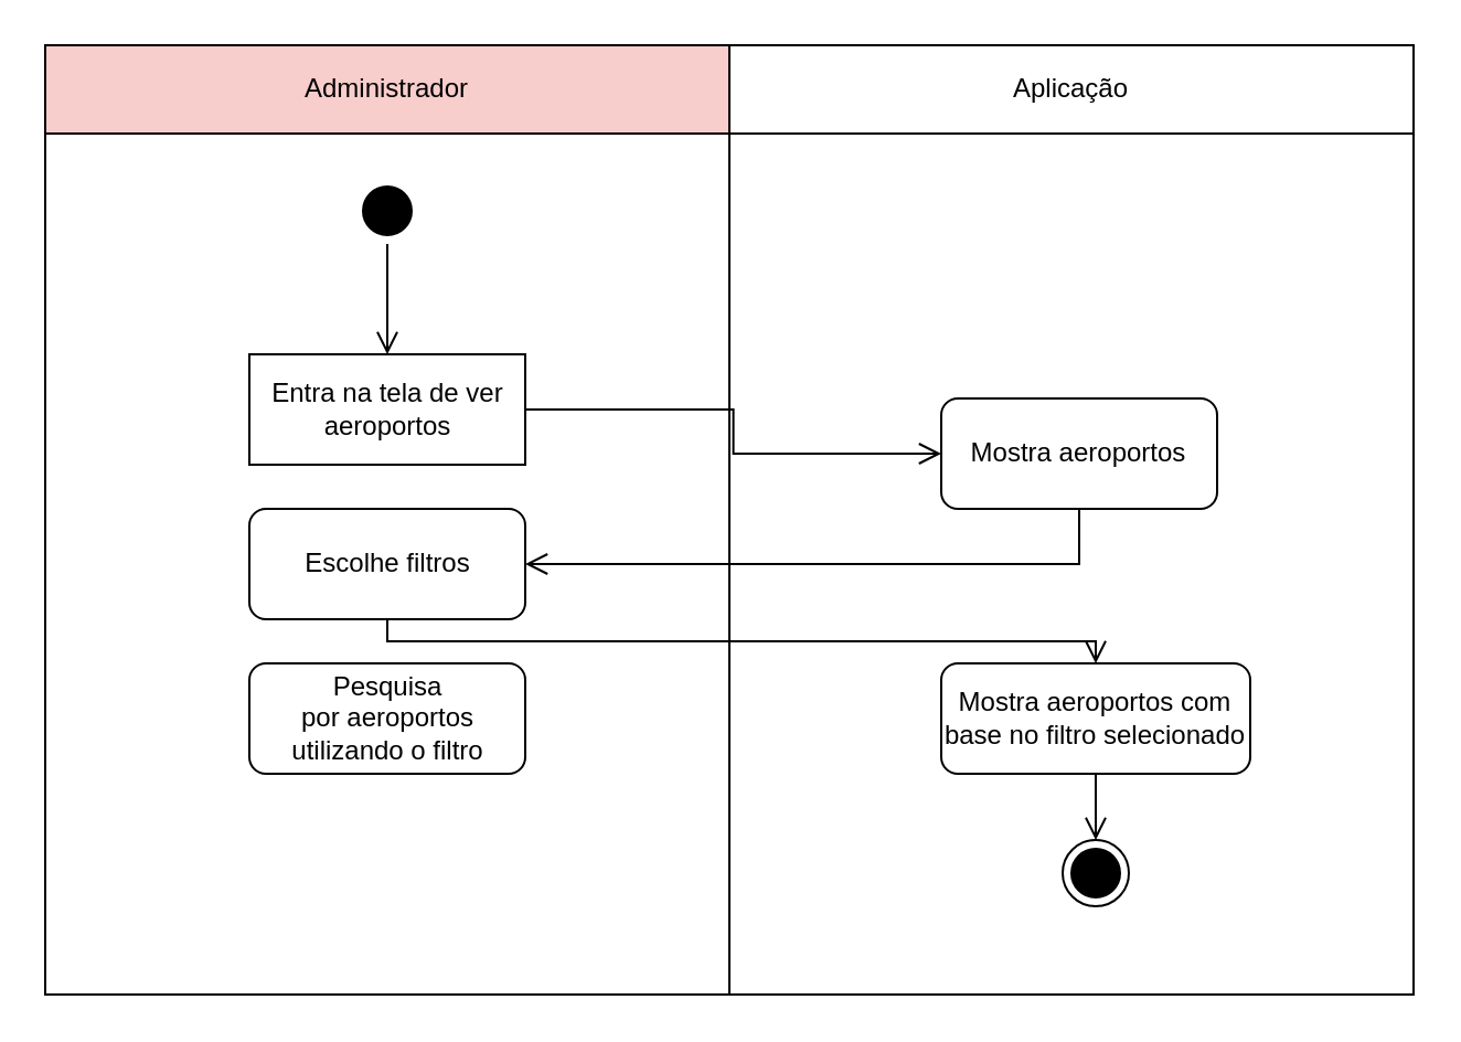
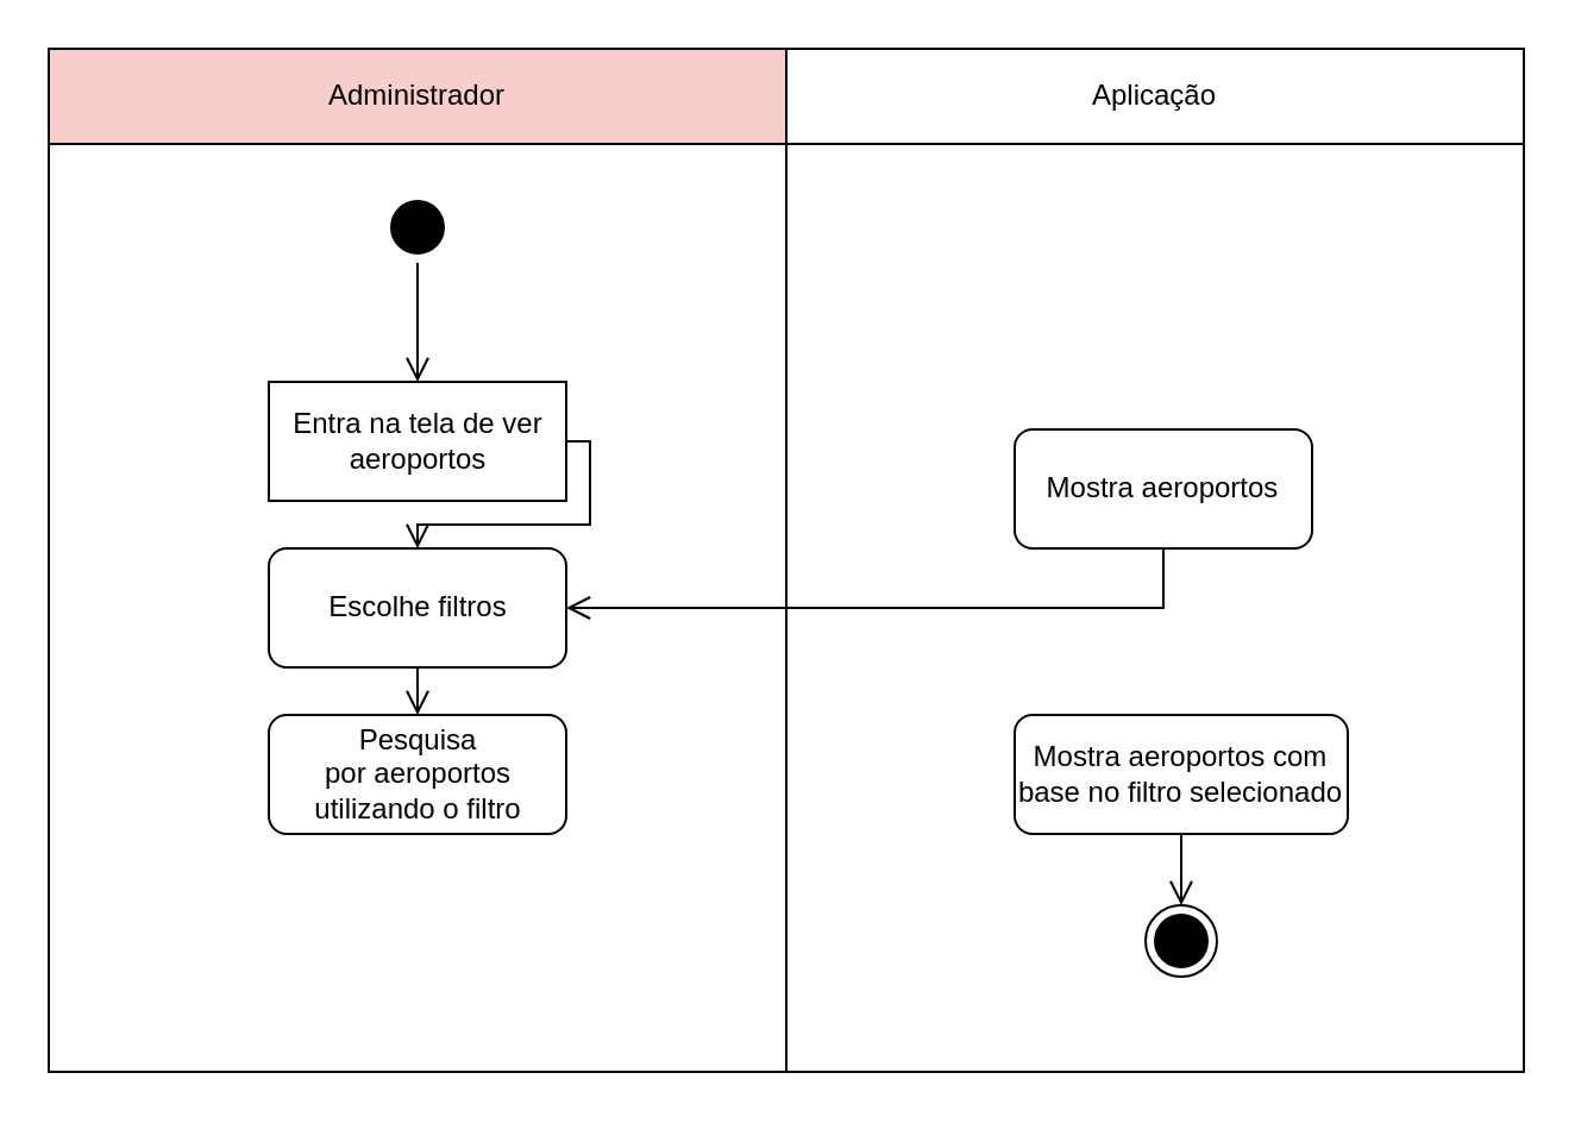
  <mxCell id="0" />
  <mxCell id="1" parent="0" />
  <mxCell id="2" value="" style="rounded=0;whiteSpace=wrap;html=1;" parent="1" vertex="1"><mxGeometry x="20" y="60" width="310" height="390" as="geometry" /></mxCell>
  <mxCell id="3" value="" style="rounded=0;whiteSpace=wrap;html=1;" parent="1" vertex="1"><mxGeometry x="330" y="60" width="310" height="390" as="geometry" /></mxCell>
  <mxCell id="4" value="Administrador" style="rounded=0;whiteSpace=wrap;html=1;fillColor=#f8cecc;" parent="1" vertex="1"><mxGeometry x="20" y="20" width="310" height="40" as="geometry" /></mxCell>
  <mxCell id="5" value="Aplicação" style="rounded=0;whiteSpace=wrap;html=1;" parent="1" vertex="1"><mxGeometry x="330" y="20" width="310" height="40" as="geometry" /></mxCell>
  <mxCell id="6" value="" style="ellipse;html=1;shape=startState;fillColor=#000000;strokeColor=#000000;" parent="1" vertex="1"><mxGeometry x="160" y="80" width="30" height="30" as="geometry" /></mxCell>
  <mxCell id="7" value="" style="edgeStyle=orthogonalEdgeStyle;html=1;verticalAlign=bottom;endArrow=open;endSize=8;strokeColor=#000000;rounded=0;entryX=0.5;entryY=0;entryDx=0;entryDy=0;" parent="1" source="6" target="8" edge="1"><mxGeometry relative="1" as="geometry"><mxPoint x="191" y="170" as="targetPoint" /></mxGeometry></mxCell>
  <mxCell id="8" value="Entra na tela de ver aeroportos" style="whiteSpace=wrap;html=1;rounded=0;" parent="1" vertex="1"><mxGeometry x="112.5" y="160" width="125" height="50" as="geometry" /></mxCell>
  <mxCell id="9" value="Mostra aeroportos" style="rounded=1;whiteSpace=wrap;html=1;" parent="1" vertex="1"><mxGeometry x="426" y="180" width="125" height="50" as="geometry" /></mxCell>
- <mxCell id="10" value="" style="edgeStyle=orthogonalEdgeStyle;html=1;verticalAlign=bottom;endArrow=open;endSize=8;strokeColor=#000000;rounded=0;entryX=0;entryY=0.5;entryDx=0;entryDy=0;exitX=1;exitY=0.5;exitDx=0;exitDy=0;" parent="1" source="8" target="9" edge="1"><mxGeometry relative="1" as="geometry"><mxPoint x="306" y="240" as="targetPoint" /><mxPoint x="306" y="190" as="sourcePoint" /></mxGeometry></mxCell>
+ <mxCell id="10" value="" style="edgeStyle=orthogonalEdgeStyle;html=1;verticalAlign=bottom;endArrow=open;endSize=8;strokeColor=#000000;rounded=0;exitX=1;exitY=0.5;exitDx=0;exitDy=0;" parent="1" source="8" target="11" edge="1"><mxGeometry relative="1" as="geometry"><mxPoint x="306" y="240" as="targetPoint" /><mxPoint x="306" y="190" as="sourcePoint" /></mxGeometry></mxCell>
  <mxCell id="11" value="Escolhe filtros" style="rounded=1;whiteSpace=wrap;html=1;" parent="1" vertex="1"><mxGeometry x="112.5" y="230" width="125" height="50" as="geometry" /></mxCell>
  <mxCell id="12" value="" style="edgeStyle=orthogonalEdgeStyle;html=1;verticalAlign=bottom;endArrow=open;endSize=8;strokeColor=#000000;rounded=0;entryX=1;entryY=0.5;entryDx=0;entryDy=0;exitX=0.5;exitY=1;exitDx=0;exitDy=0;" parent="1" source="9" target="11" edge="1"><mxGeometry relative="1" as="geometry"><mxPoint x="521" y="260" as="targetPoint" /><mxPoint x="416" y="260" as="sourcePoint" /></mxGeometry></mxCell>
  <mxCell id="13" value="Mostra&amp;nbsp;aeroportos com base no filtro selecionado" style="rounded=1;whiteSpace=wrap;html=1;" parent="1" vertex="1"><mxGeometry x="426" y="300" width="140" height="50" as="geometry" /></mxCell>
- <mxCell id="14" value="" style="edgeStyle=orthogonalEdgeStyle;html=1;verticalAlign=bottom;endArrow=open;endSize=8;strokeColor=#000000;rounded=0;exitX=0.5;exitY=1;exitDx=0;exitDy=0;" parent="1" source="11" target="13" edge="1"><mxGeometry relative="1" as="geometry"><mxPoint x="175" y="330" as="targetPoint" /><mxPoint x="306" y="370" as="sourcePoint" /></mxGeometry></mxCell>
+ <mxCell id="14" value="" style="edgeStyle=orthogonalEdgeStyle;html=1;verticalAlign=bottom;endArrow=open;endSize=8;strokeColor=#000000;rounded=0;exitX=0.5;exitY=1;exitDx=0;exitDy=0;entryX=0.5;entryY=0;entryDx=0;entryDy=0;" parent="1" source="11" target="16" edge="1"><mxGeometry relative="1" as="geometry"><mxPoint x="175" y="330" as="targetPoint" /><mxPoint x="306" y="370" as="sourcePoint" /></mxGeometry></mxCell>
  <mxCell id="15" value="" style="ellipse;html=1;shape=endState;fillColor=#000000;strokeColor=#000000;" parent="1" vertex="1"><mxGeometry x="481" y="380" width="30" height="30" as="geometry" /></mxCell>
  <mxCell id="16" value="Pesquisa por&amp;nbsp;aeroportos utilizando o filtro" style="rounded=1;whiteSpace=wrap;html=1;" parent="1" vertex="1"><mxGeometry x="112.5" y="300" width="125" height="50" as="geometry" /></mxCell>
  <mxCell id="17" value="" style="edgeStyle=orthogonalEdgeStyle;html=1;verticalAlign=bottom;endArrow=open;endSize=8;strokeColor=#000000;rounded=0;entryX=0.5;entryY=0;entryDx=0;entryDy=0;exitX=0.5;exitY=1;exitDx=0;exitDy=0;" parent="1" source="13" target="15" edge="1"><mxGeometry relative="1" as="geometry"><mxPoint x="446" y="485" as="targetPoint" /><mxPoint x="488.5" y="480" as="sourcePoint" /></mxGeometry></mxCell>
